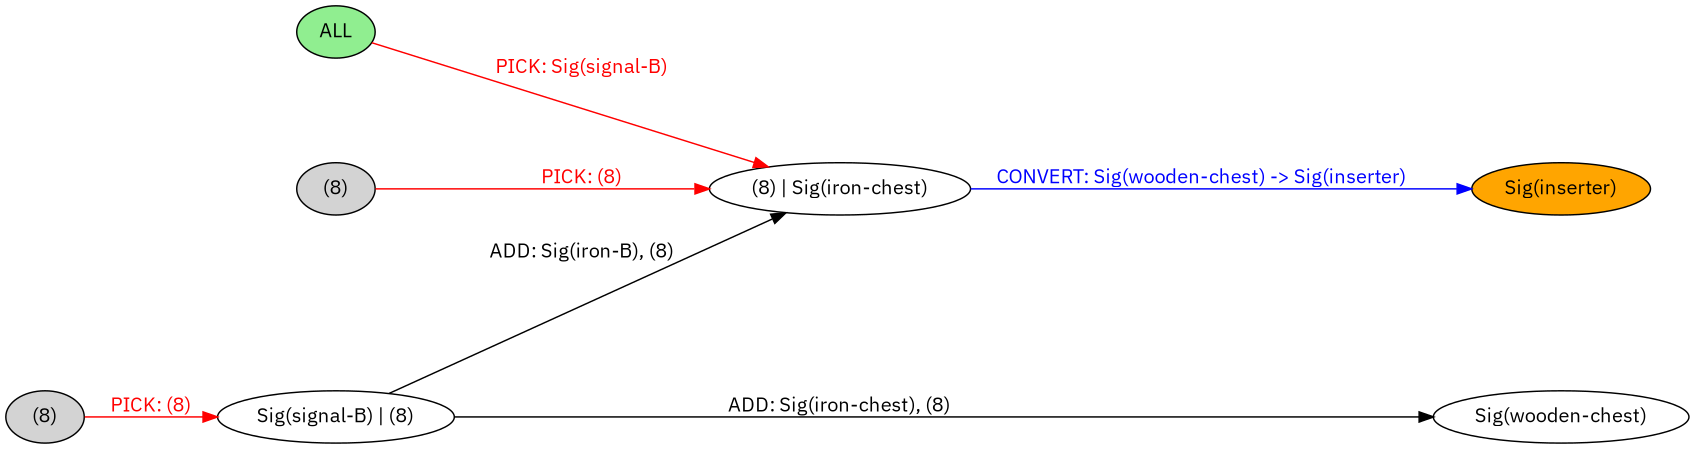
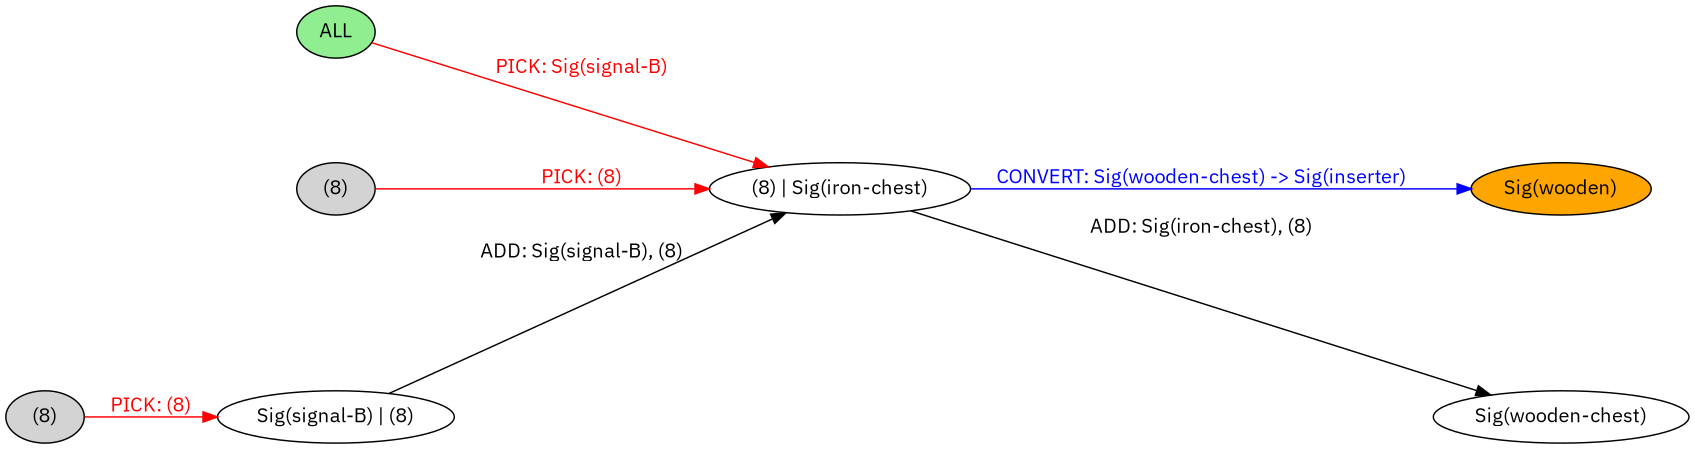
  strict digraph {
    fontname="IBM Plex Sans"
    nodesep=1
    rankdir=LR
    node [fillcolor=white fontname="IBM Plex Sans" style=filled]
    edge [color=red fontcolor=red fontname="IBM Plex Sans"]
    n1 [fillcolor=lightgray label="(8)"]
    n2 [label="(8) | Sig(iron-chest)"]
    n3 [label="Sig(wooden-chest)"]
-   n4 [fillcolor=orange label="Sig(inserter)"]
+   n4 [fillcolor=orange label="Sig(wooden)"]
    n5 [fillcolor=lightgreen label=ALL]
    n6 [label="Sig(signal-B) | (8)"]
    n7 [fillcolor=lightgray label="(8)"]
    n1 -> n2 [label="PICK: (8)"]
-   n6 -> n3 [color=black fontcolor=black label="ADD: Sig(iron-chest), (8)"]
+   n2 -> n3 [color=black fontcolor=black label="ADD: Sig(iron-chest), (8)"]
    n2 -> n4 [color=blue fontcolor=blue label="CONVERT: Sig(wooden-chest) -> Sig(inserter)"]
    n5 -> n2 [label="PICK: Sig(signal-B)"]
-   n6 -> n2 [color=black fontcolor=black label="ADD: Sig(iron-B), (8)"]
+   n6 -> n2 [color=black fontcolor=black label="ADD: Sig(signal-B), (8)"]
    n7 -> n6 [label="PICK: (8)"]
  }
